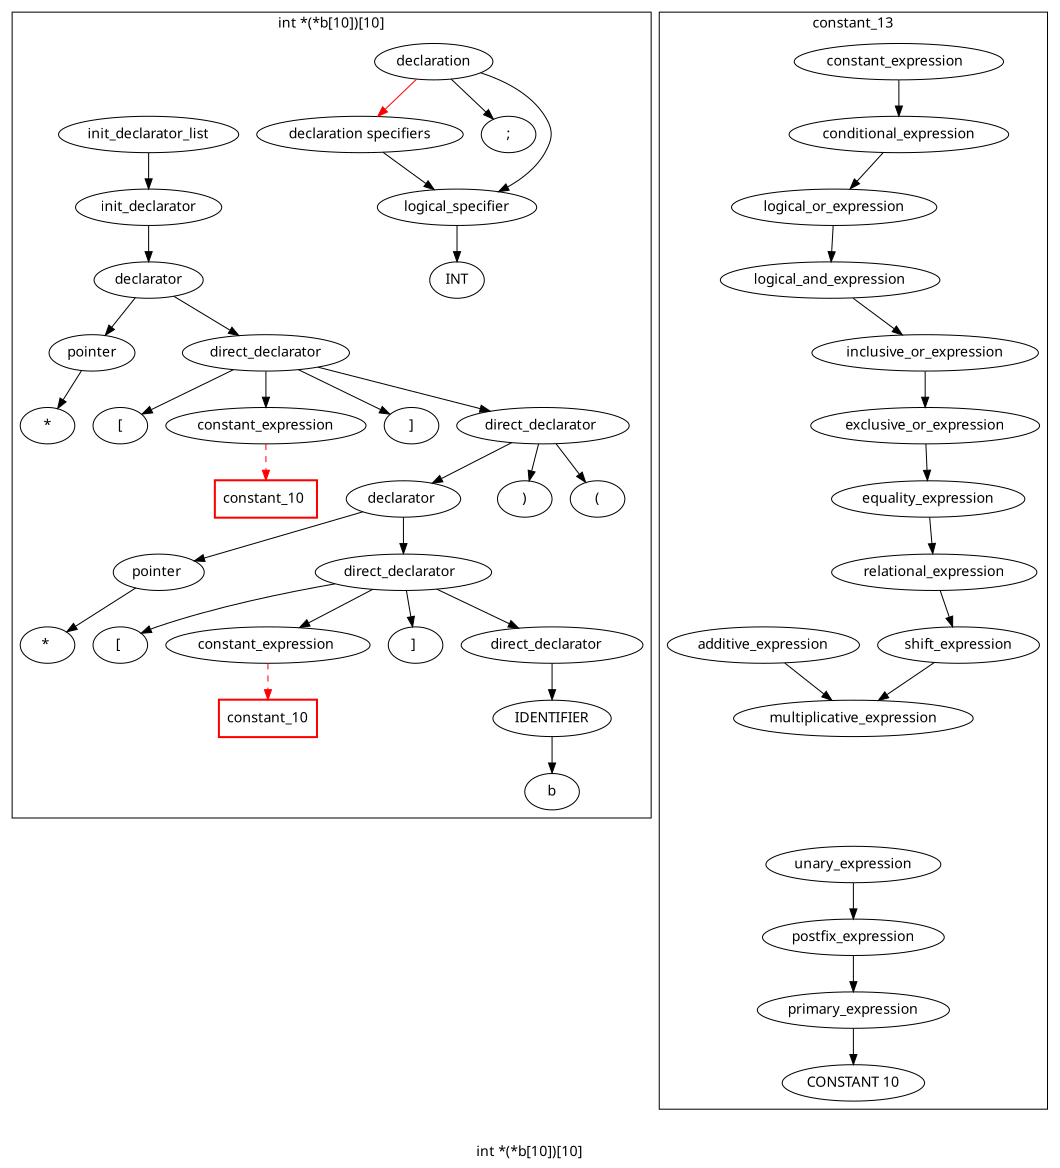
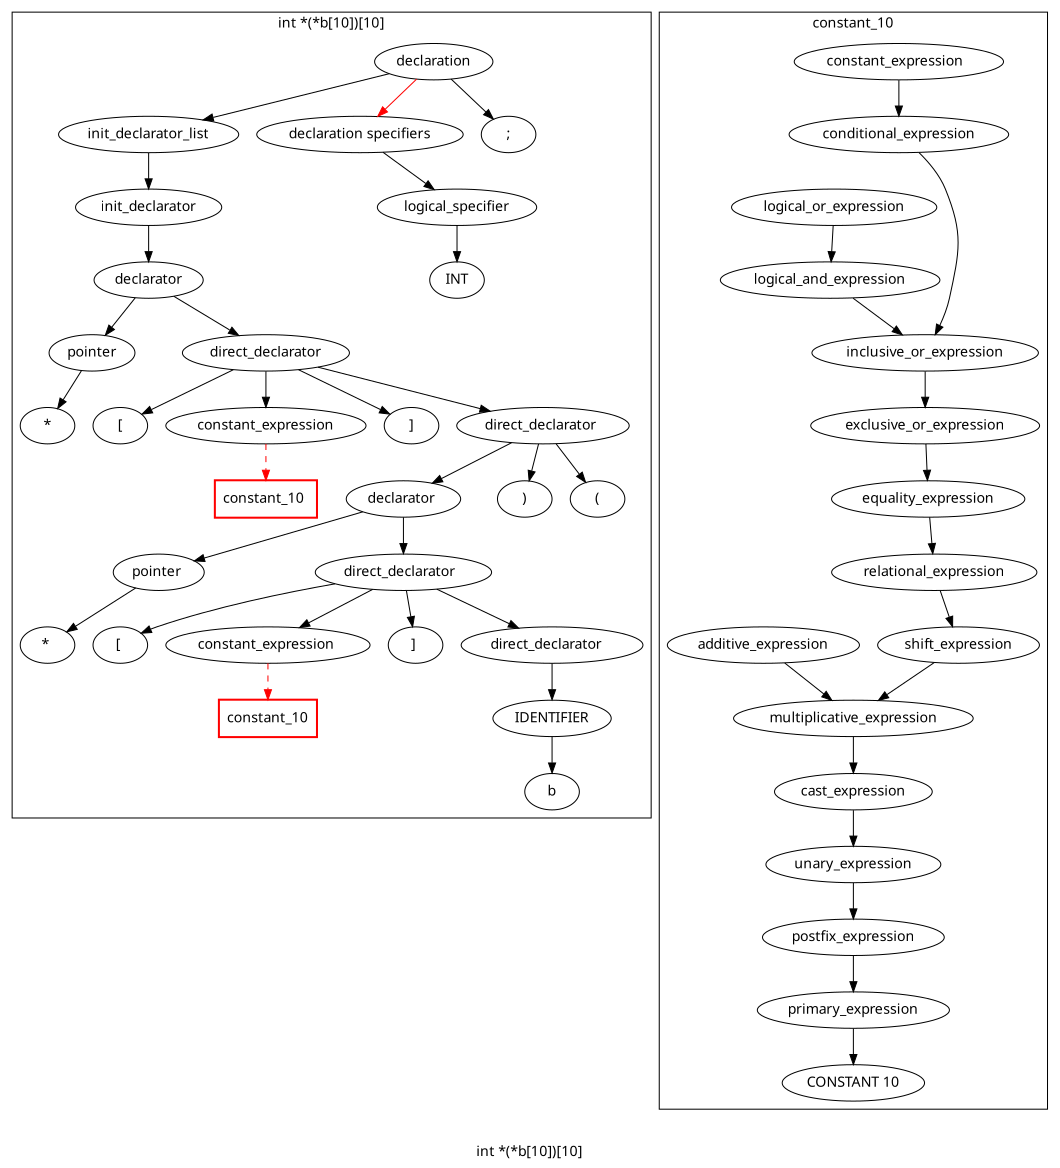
  digraph {
    fontname="Noto Sans"
    label="int *(*b[10])[10]"
    node [color=black fontname="Noto Sans"]
    edge [fontname="Noto Sans"]
    declaration
    "declaration specifiers"
    init_declarator_list
    ";"
    n5 [label=logical_specifier]
    init_declarator
    INT
    declarator
    pointer
    direct_declarator
    "*"
    "direct_declarator "
    "["
    constant_expression
    "]"
    "("
    "declarator "
    ")"
    "constant_10 " [color=red shape=record style=bold]
    "pointer "
    "direct_declarator  "
    "* "
    "direct_declarator   "
    "[ "
    "constant_expression "
    "] "
    IDENTIFIER
    constant_10 [color=red shape=record style=bold]
    b
    "constant_expression  "
    conditional_expression
    logical_or_expression
    logical_and_expression
    inclusive_or_expression
    exclusive_or_expression
    equality_expression
    relational_expression
    shift_expression
    additive_expression
    multiplicative_expression
+   cast_expression
    unary_expression
    postfix_expression
    primary_expression
    "CONSTANT 10"
    subgraph cluster_1 {
      declaration
      "declaration specifiers"
      init_declarator_list
      ";"
      n5
      init_declarator
      INT
      declarator
      pointer
      direct_declarator
      "*"
      "direct_declarator "
      "["
      constant_expression
      "]"
      "("
      "declarator "
      ")"
      "constant_10 "
      "pointer "
      "direct_declarator  "
      "* "
      "direct_declarator   "
      "[ "
      "constant_expression "
      "] "
      IDENTIFIER
      constant_10
      b
    }
    subgraph cluster_2 {
-     label=constant_13
+     label=constant_10
      "constant_expression  "
      conditional_expression
      logical_or_expression
      logical_and_expression
      inclusive_or_expression
      exclusive_or_expression
      equality_expression
      relational_expression
      shift_expression
      additive_expression
      multiplicative_expression
+     cast_expression
      unary_expression
      postfix_expression
      primary_expression
      "CONSTANT 10"
    }
    declaration -> "declaration specifiers" [color=red]
-   declaration -> n5
+   declaration -> init_declarator_list
    declaration -> ";"
    "declaration specifiers" -> n5
    init_declarator_list -> init_declarator
    n5 -> INT
    init_declarator -> declarator
    declarator -> pointer
    declarator -> direct_declarator
    pointer -> "*"
    direct_declarator -> "direct_declarator "
    direct_declarator -> "["
    direct_declarator -> constant_expression
    direct_declarator -> "]"
    "direct_declarator " -> "("
    "direct_declarator " -> "declarator "
    "direct_declarator " -> ")"
    constant_expression -> "constant_10 " [color=red style=dashed]
    "declarator " -> "pointer "
    "declarator " -> "direct_declarator  "
    "pointer " -> "* "
    "direct_declarator  " -> "direct_declarator   "
    "direct_declarator  " -> "[ "
    "direct_declarator  " -> "constant_expression "
    "direct_declarator  " -> "] "
    "direct_declarator   " -> IDENTIFIER
    "constant_expression " -> constant_10 [color=red style=dashed]
    IDENTIFIER -> b
    "constant_expression  " -> conditional_expression
-   conditional_expression -> logical_or_expression
+   conditional_expression -> inclusive_or_expression
    logical_or_expression -> logical_and_expression
    logical_and_expression -> inclusive_or_expression
    inclusive_or_expression -> exclusive_or_expression
    exclusive_or_expression -> equality_expression
    equality_expression -> relational_expression
    relational_expression -> shift_expression
    shift_expression -> multiplicative_expression
    additive_expression -> multiplicative_expression
+   multiplicative_expression -> cast_expression
+   cast_expression -> unary_expression
    unary_expression -> postfix_expression
    postfix_expression -> primary_expression
    primary_expression -> "CONSTANT 10"
  }
